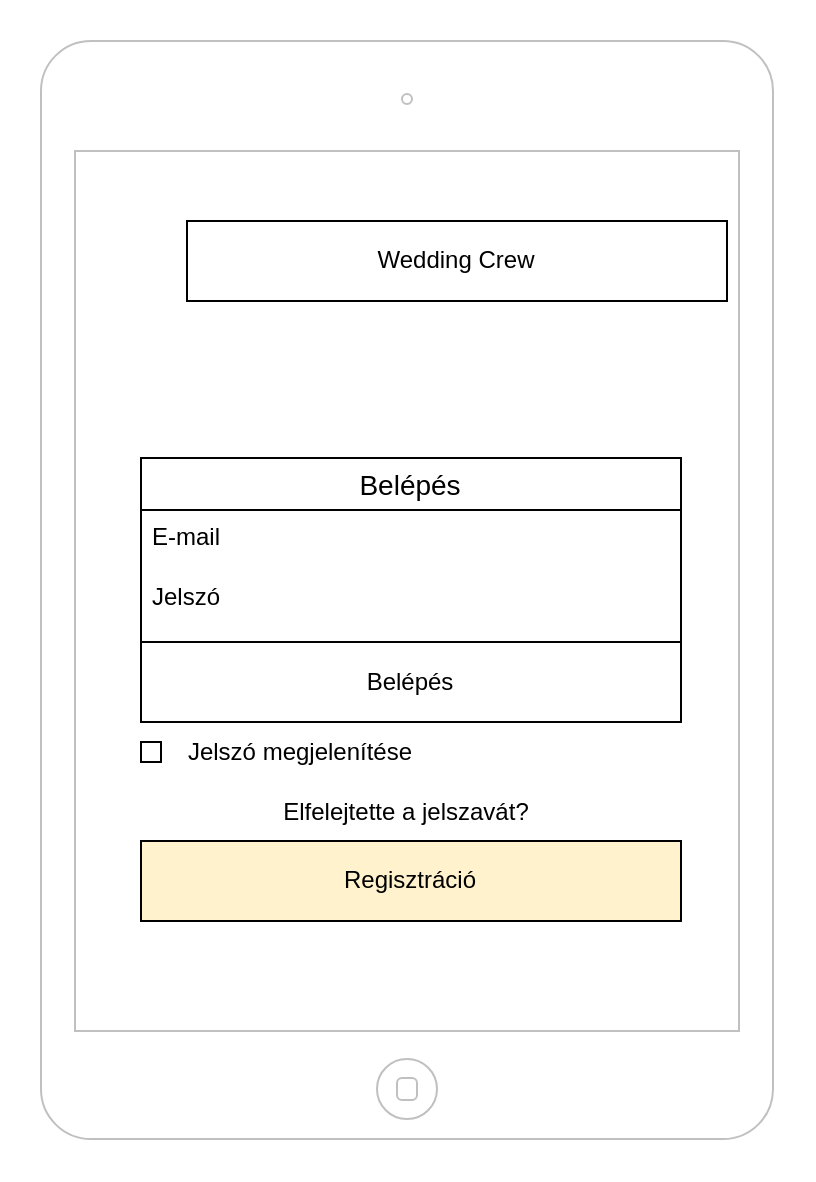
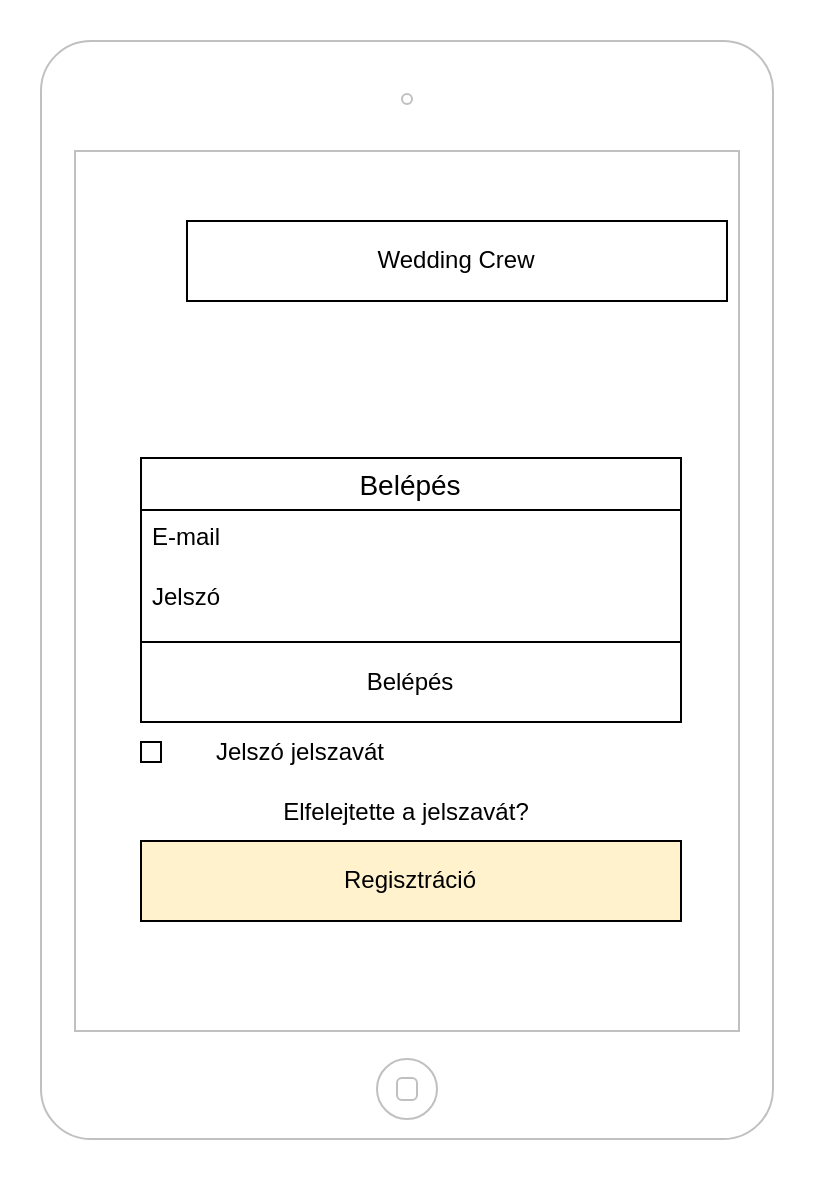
  <mxCell id="0" style=";html=1;" />
  <mxCell id="1" style=";html=1;" parent="0" />
  <mxCell id="2" value="" style="html=1;verticalLabelPosition=bottom;labelBackgroundColor=#ffffff;verticalAlign=top;shadow=0;dashed=0;strokeWidth=1;shape=mxgraph.ios7.misc.ipad7inch;strokeColor=#c0c0c0;" vertex="1" parent="1"><mxGeometry x="20" y="20" width="366" height="549" as="geometry" /></mxCell>
  <mxCell id="3" value="Belépés" style="swimlane;fontStyle=0;childLayout=stackLayout;horizontal=1;startSize=26;horizontalStack=0;resizeParent=1;resizeParentMax=0;resizeLast=0;collapsible=1;marginBottom=0;align=center;fontSize=14;" vertex="1" parent="1"><mxGeometry x="70" y="228.5" width="270" height="132" as="geometry" /></mxCell>
  <mxCell id="4" value="E-mail    " style="text;strokeColor=none;fillColor=none;spacingLeft=4;spacingRight=4;overflow=hidden;rotatable=0;points=[[0,0.5],[1,0.5]];portConstraint=eastwest;fontSize=12;" vertex="1" parent="3"><mxGeometry y="26" width="270" height="30" as="geometry" /></mxCell>
  <mxCell id="5" value="Jelszó " style="text;strokeColor=none;fillColor=none;spacingLeft=4;spacingRight=4;overflow=hidden;rotatable=0;points=[[0,0.5],[1,0.5]];portConstraint=eastwest;fontSize=12;" vertex="1" parent="3"><mxGeometry y="56" width="270" height="36" as="geometry" /></mxCell>
  <mxCell id="6" value="Belépés" style="whiteSpace=wrap;html=1;align=center;" vertex="1" parent="3"><mxGeometry y="92" width="270" height="40" as="geometry" /></mxCell>
  <mxCell id="7" value="Wedding Crew" style="whiteSpace=wrap;html=1;align=center;" vertex="1" parent="1"><mxGeometry x="93" y="110" width="270" height="40" as="geometry" /></mxCell>
  <mxCell id="8" value="Regisztráció" style="whiteSpace=wrap;html=1;align=center;fillColor=#fff2cc;" vertex="1" parent="1"><mxGeometry x="70" y="420" width="270" height="40" as="geometry" /></mxCell>
  <mxCell id="9" value="" style="whiteSpace=wrap;html=1;aspect=fixed;" vertex="1" parent="1"><mxGeometry x="70" y="370.5" width="10" height="10" as="geometry" /></mxCell>
- <mxCell id="10" value="Jelszó megjelenítése" style="text;html=1;strokeColor=none;fillColor=none;align=center;verticalAlign=middle;whiteSpace=wrap;rounded=0;" vertex="1" parent="1"><mxGeometry x="80" y="360.5" width="140" height="30" as="geometry" /></mxCell>
+ <mxCell id="10" value="Jelszó jelszavát" style="text;html=1;strokeColor=none;fillColor=none;align=center;verticalAlign=middle;whiteSpace=wrap;rounded=0;" vertex="1" parent="1"><mxGeometry x="80" y="360.5" width="140" height="30" as="geometry" /></mxCell>
  <mxCell id="11" value="Elfelejtette a jelszavát?" style="text;html=1;strokeColor=none;fillColor=none;align=center;verticalAlign=middle;whiteSpace=wrap;rounded=0;" vertex="1" parent="1"><mxGeometry x="123" y="390.5" width="160" height="30" as="geometry" /></mxCell>
